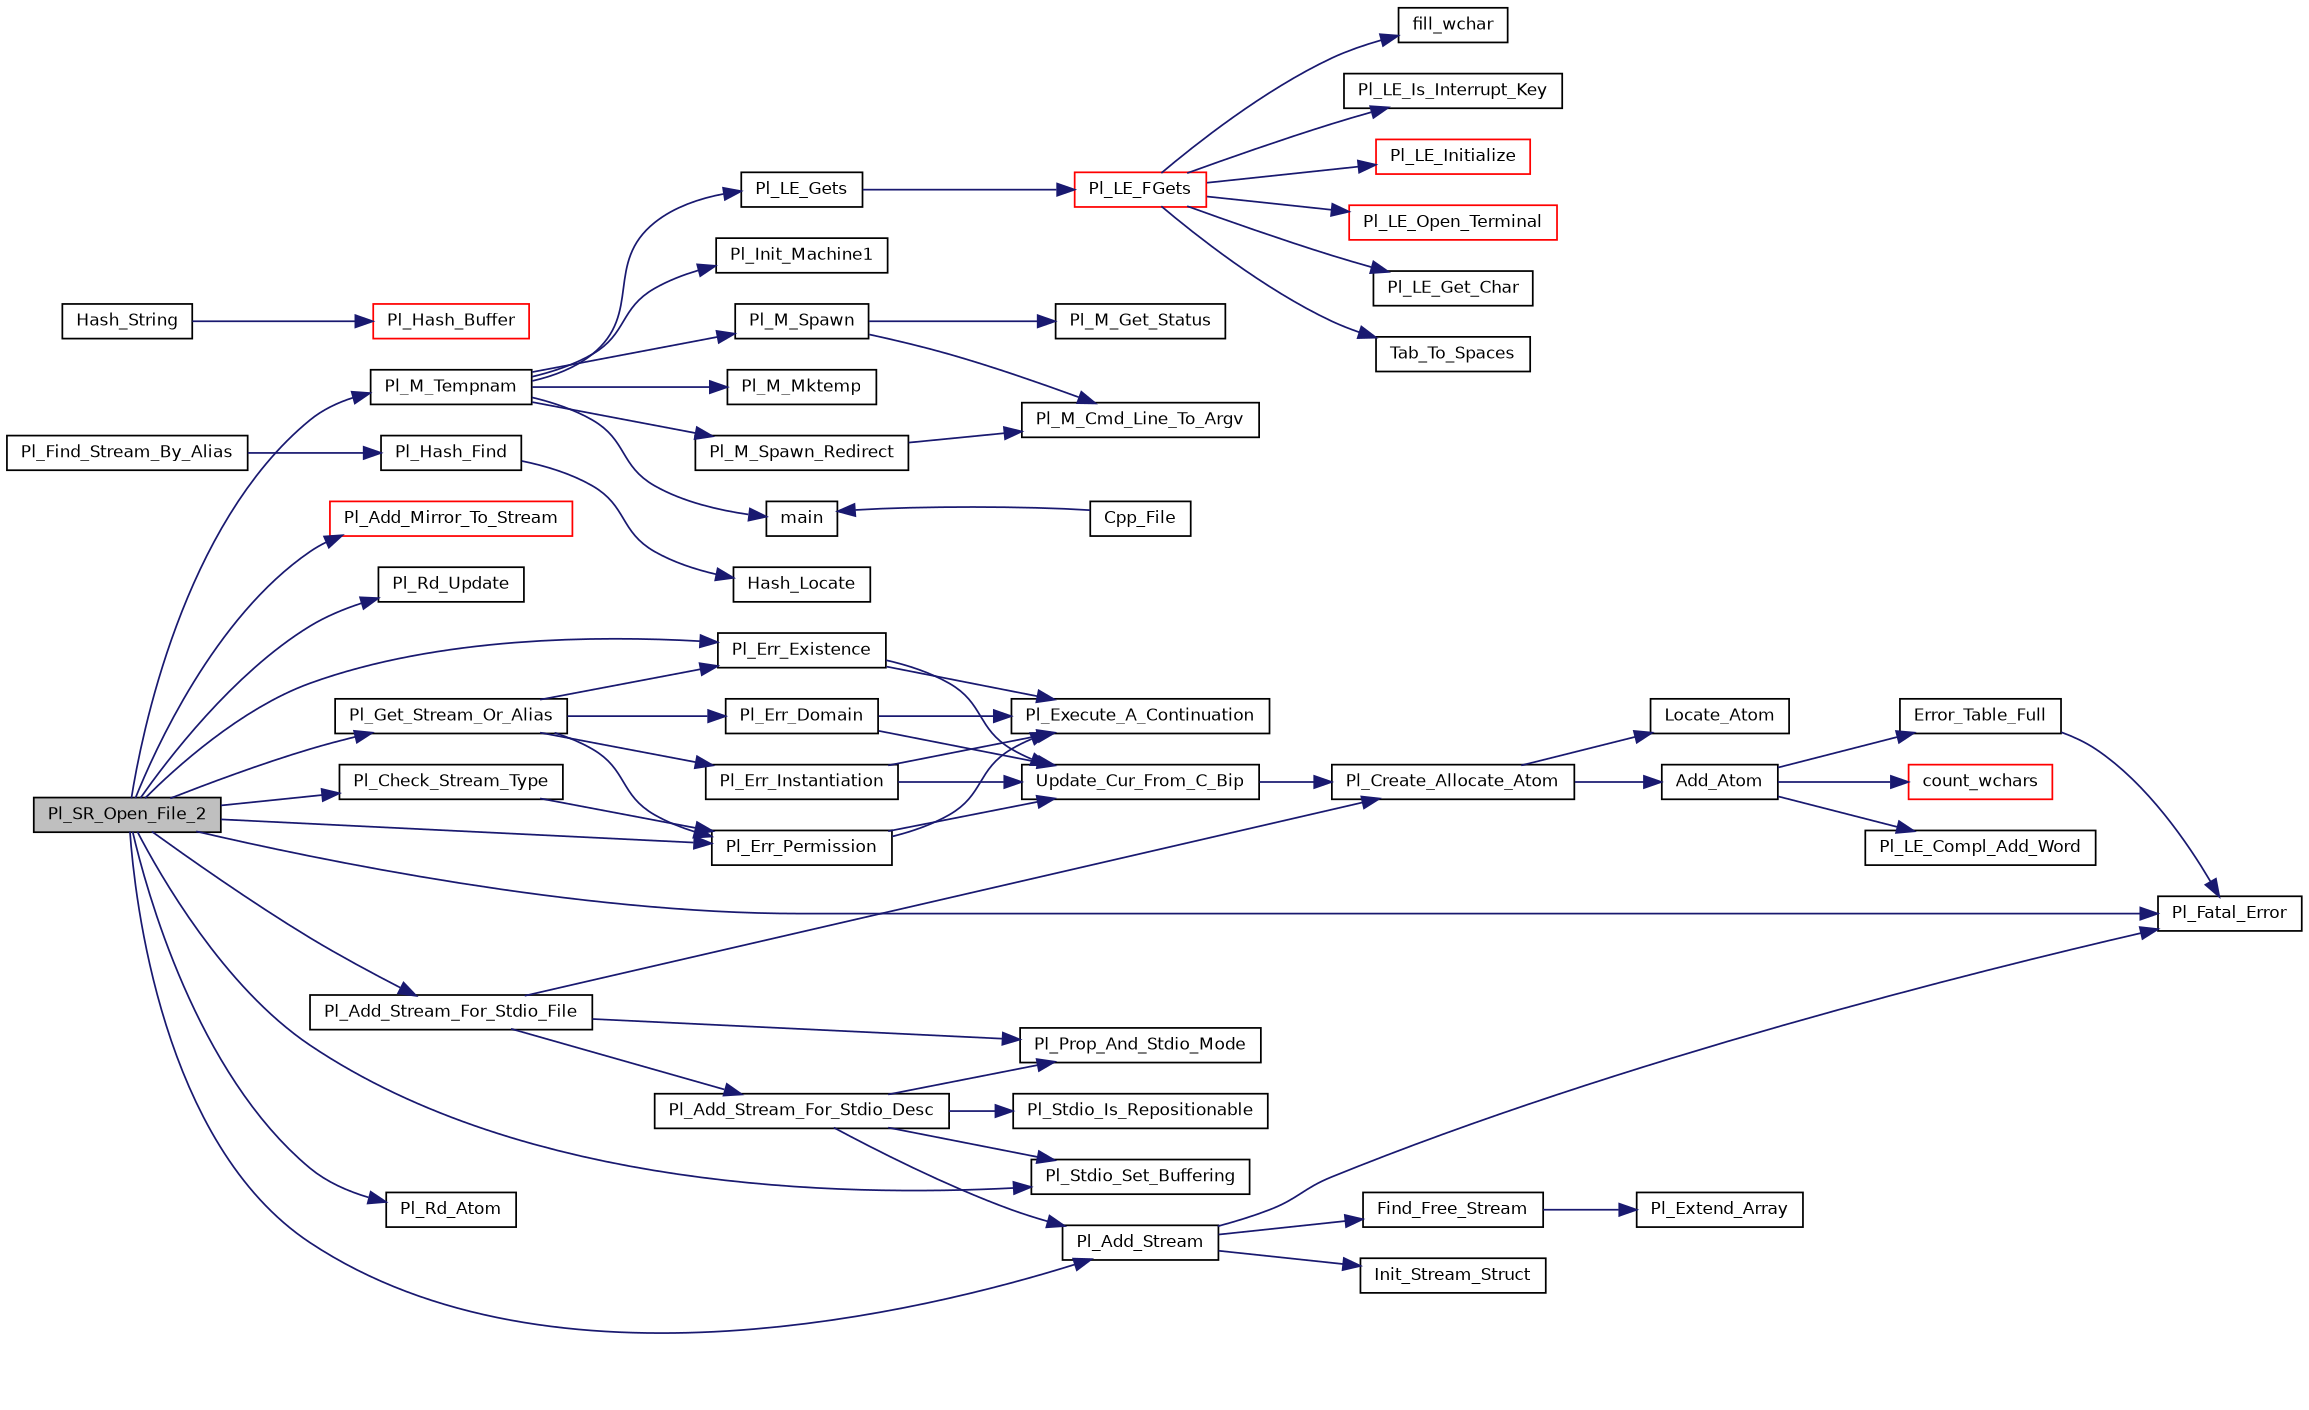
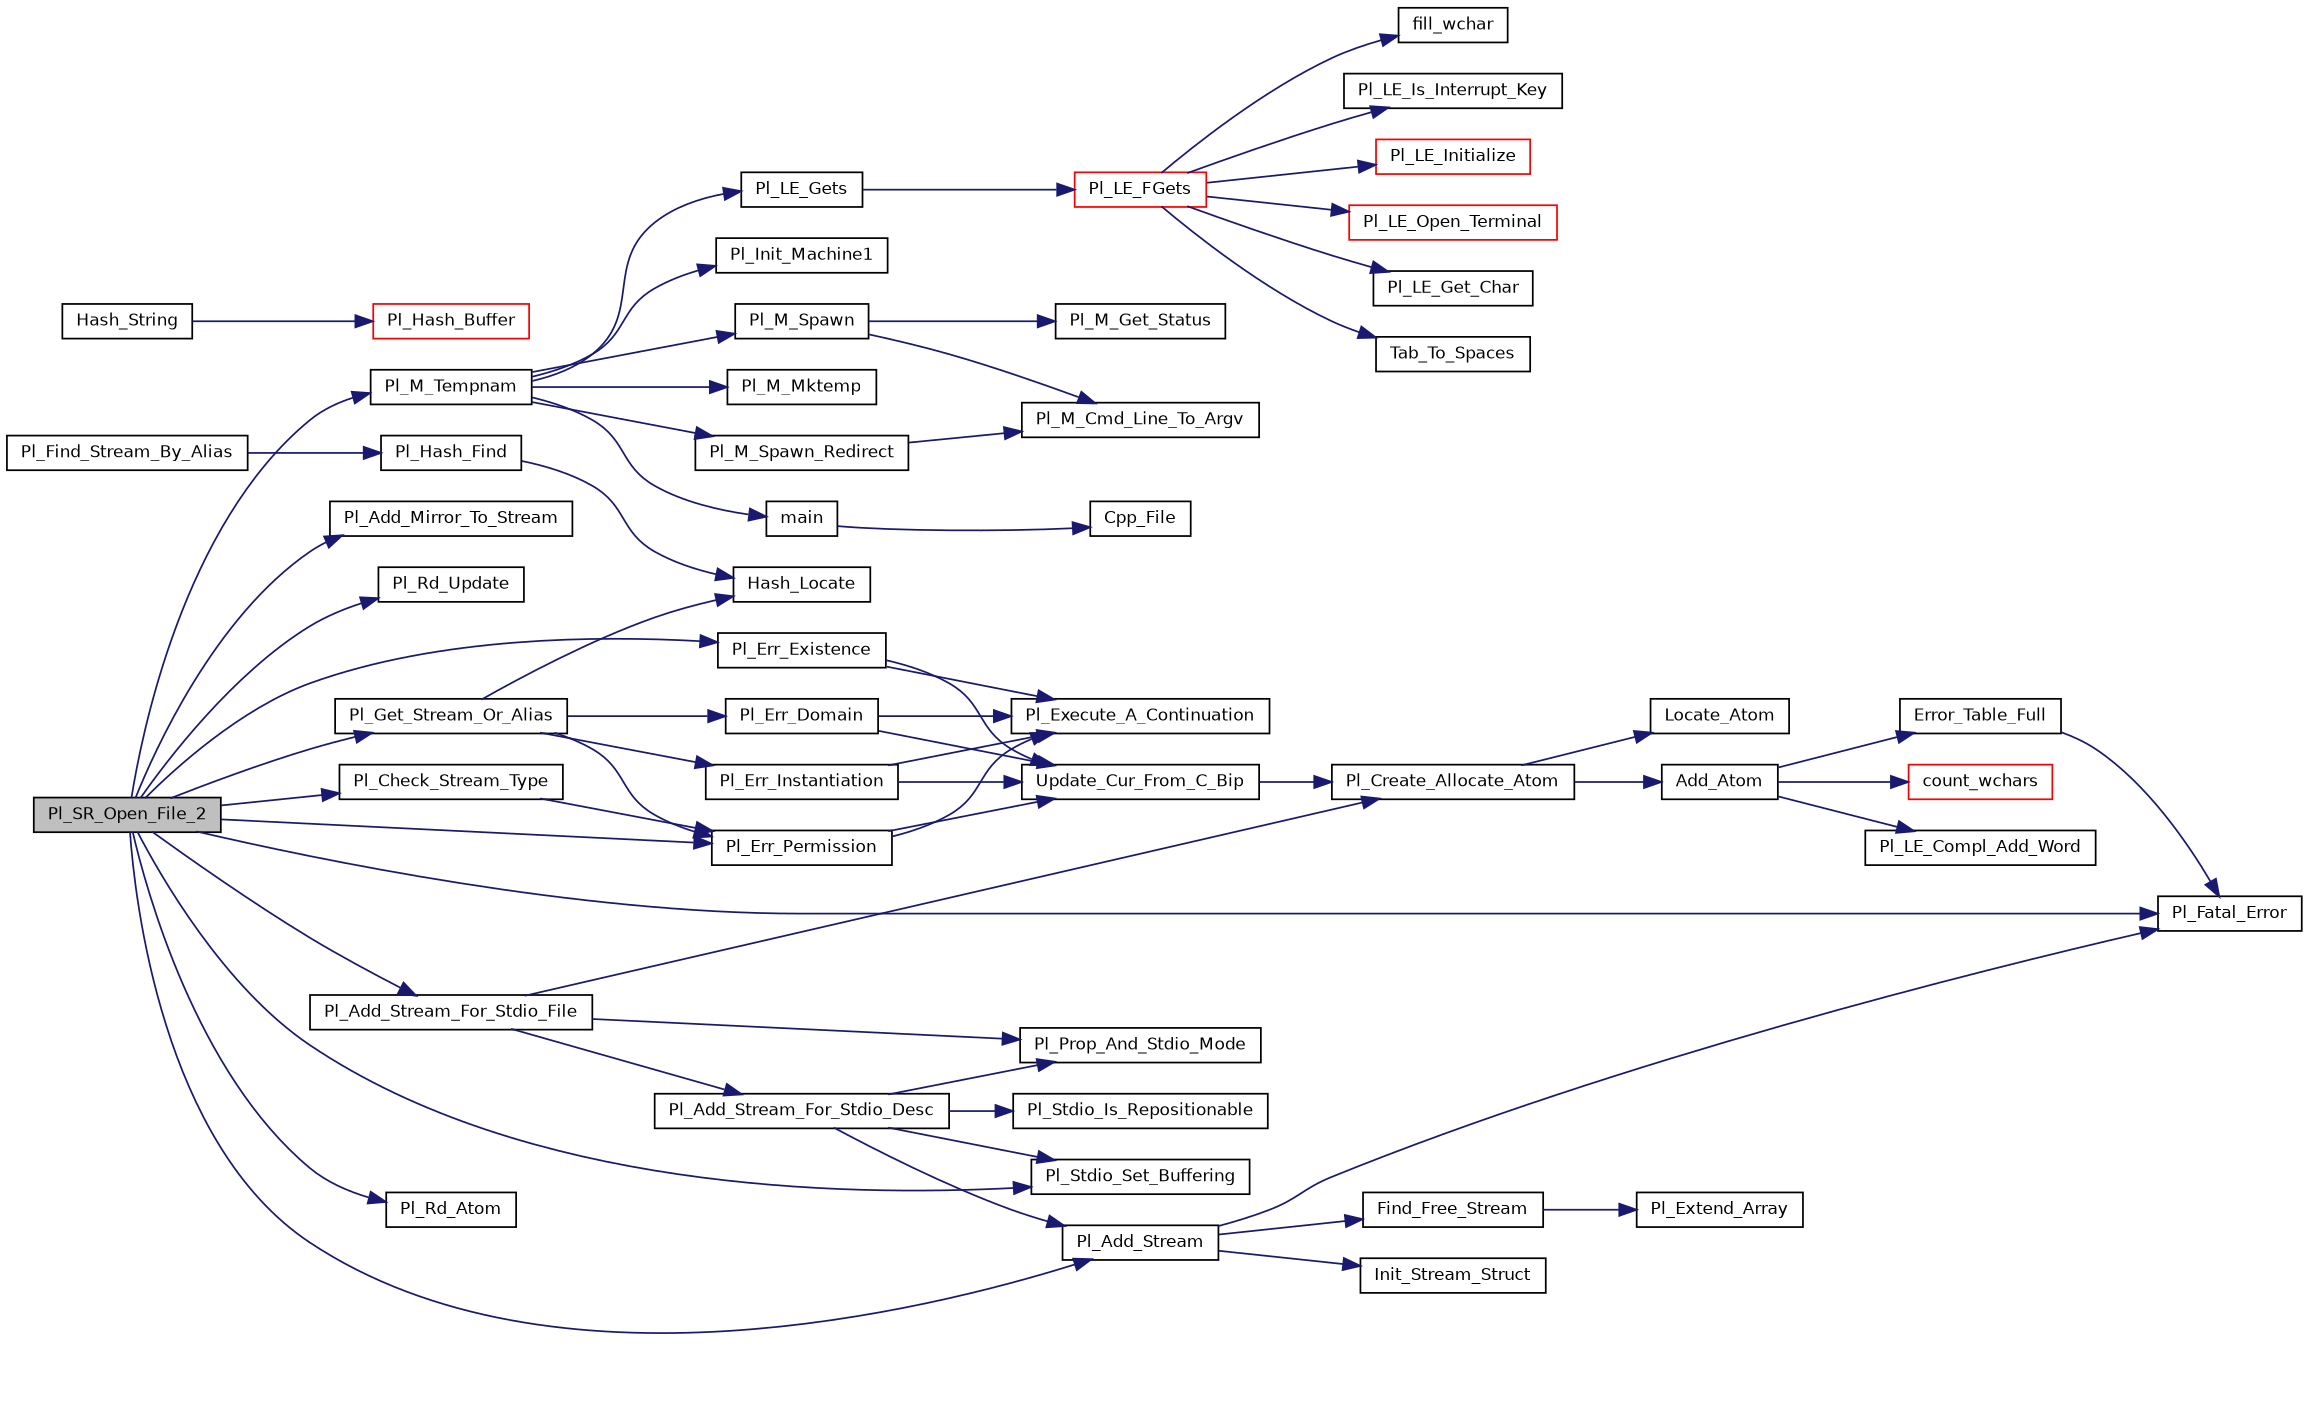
  digraph {
    rankdir=LR
    node [color=black fillcolor=white fontname=Helvetica fontsize=10 shape=record style=filled]
    edge [color=midnightblue fontname=Helvetica fontsize=10 labelfontname=Helvetica labelfontsize=10 style=solid]
    n1 [fillcolor=grey75 fontcolor=black height=0.2 label=Pl_SR_Open_File_2 width=0.4]
    n2 [height=0.2 label=Pl_Rd_Update width=0.4]
    n3 [height=0.2 label=Pl_Get_Stream_Or_Alias width=0.4]
    n4 [height=0.2 label=Pl_Fatal_Error width=0.4]
    n5 [height=0.2 label=Pl_Err_Existence width=0.4]
    n6 [height=0.2 label=Pl_Err_Permission width=0.4]
    n7 [height=0.2 label=Pl_Check_Stream_Type width=0.4]
    n8 [height=0.2 label=Pl_Rd_Atom width=0.4]
    n9 [height=0.2 label=Pl_Add_Stream width=0.4]
    n10 [height=0.2 label=Pl_Add_Stream_For_Stdio_File width=0.4]
    n11 [height=0.2 label=Pl_Stdio_Set_Buffering width=0.4]
    n12 [height=0.2 label=Pl_M_Tempnam width=0.4]
-   n13 [color=red height=0.2 label=Pl_Add_Mirror_To_Stream width=0.4]
+   n13 [height=0.2 label=Pl_Add_Mirror_To_Stream width=0.4]
    n14 [height=0.2 label=Pl_Err_Instantiation width=0.4]
    n15 [height=0.2 label=Pl_Err_Domain width=0.4]
    n16 [height=0.2 label=Update_Cur_From_C_Bip width=0.4]
    n17 [height=0.2 label=Pl_Execute_A_Continuation width=0.4]
    n18 [height=0.2 label=Find_Free_Stream width=0.4]
    n19 [height=0.2 label=Init_Stream_Struct width=0.4]
    n20 [height=0.2 label=Pl_Create_Allocate_Atom width=0.4]
    n21 [height=0.2 label=Pl_Prop_And_Stdio_Mode width=0.4]
    n22 [height=0.2 label=Pl_Add_Stream_For_Stdio_Desc width=0.4]
    n23 [height=0.2 label=Pl_M_Mktemp width=0.4]
    n24 [height=0.2 label=main width=0.4]
    n25 [height=0.2 label=Pl_Init_Machine1 width=0.4]
    n26 [height=0.2 label=Pl_LE_Gets width=0.4]
    n27 [height=0.2 label=Pl_M_Spawn_Redirect width=0.4]
    n28 [height=0.2 label=Pl_M_Spawn width=0.4]
    n29 [height=0.2 label=Pl_Find_Stream_By_Alias width=0.4]
    n30 [height=0.2 label=Pl_Hash_Find width=0.4]
    n31 [height=0.2 label=Hash_Locate width=0.4]
    n32 [height=0.2 label=Locate_Atom width=0.4]
    n33 [height=0.2 label=Add_Atom width=0.4]
    n34 [height=0.2 label=Hash_String width=0.4]
    n35 [color=red height=0.2 label=Pl_Hash_Buffer width=0.4]
    n36 [height=0.2 label=Error_Table_Full width=0.4]
    n37 [color=red height=0.2 label=count_wchars width=0.4]
    n38 [height=0.2 label=Pl_LE_Compl_Add_Word width=0.4]
    n39 [height=0.2 label=Pl_Extend_Array width=0.4]
    n40 [height=0.2 label=Pl_Stdio_Is_Repositionable width=0.4]
    n41 [height=0.2 label=Cpp_File width=0.4]
    n42 [color=red height=0.2 label=Pl_LE_FGets width=0.4]
    n43 [height=0.2 label=Pl_M_Cmd_Line_To_Argv width=0.4]
    n44 [height=0.2 label=Pl_M_Get_Status width=0.4]
    n45 [color=red height=0.2 label=Pl_LE_Initialize width=0.4]
    n46 [color=red height=0.2 label=Pl_LE_Open_Terminal width=0.4]
    n47 [height=0.2 label=Pl_LE_Get_Char width=0.4]
    n48 [height=0.2 label=Tab_To_Spaces width=0.4]
    n49 [height=0.2 label=fill_wchar width=0.4]
    n50 [height=0.2 label=Pl_LE_Is_Interrupt_Key width=0.4]
    n1 -> n2
    n1 -> n3
    n1 -> n4
    n1 -> n5
    n1 -> n6
    n1 -> n7
    n1 -> n8
    n1 -> n9
    n1 -> n10
    n1 -> n11
    n1 -> n12
    n1 -> n13
-   n3 -> n5
+   n3 -> n31
    n3 -> n6
    n3 -> n14
    n3 -> n15
    n5 -> n16
    n5 -> n17
    n6 -> n16
    n6 -> n17
    n7 -> n6
    n9 -> n4
    n9 -> n18
    n9 -> n19
    n10 -> n20
    n10 -> n21
    n10 -> n22
    n12 -> n23
    n12 -> n24
    n12 -> n25
    n12 -> n26
    n12 -> n27
    n12 -> n28
    n14 -> n16
    n14 -> n17
    n15 -> n16
    n15 -> n17
    n16 -> n20
    n18 -> n39
    n20 -> n32
    n20 -> n33
    n22 -> n9
    n22 -> n11
    n22 -> n21
    n22 -> n40
-   n41 -> n24
+   n24 -> n41
    n26 -> n42
    n27 -> n43
    n28 -> n43
    n28 -> n44
    n29 -> n30
    n30 -> n31
    n33 -> n36
    n33 -> n37
    n33 -> n38
    n34 -> n35
    n36 -> n4
    n42 -> n45
    n42 -> n46
    n42 -> n47
    n42 -> n48
    n42 -> n49
    n42 -> n50
  }
